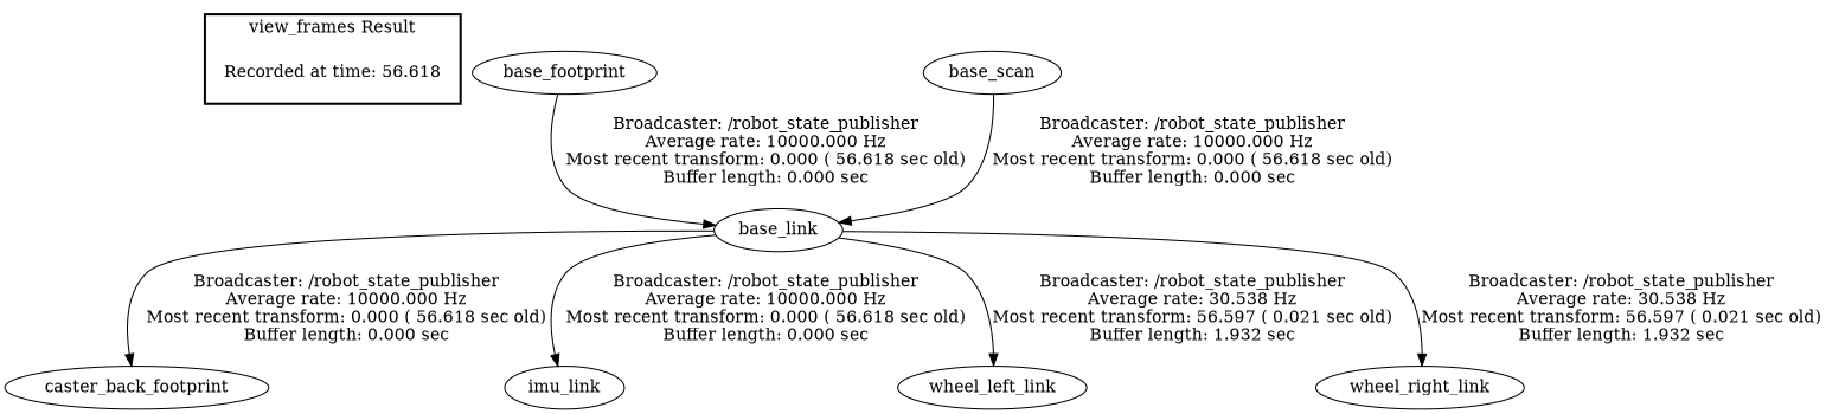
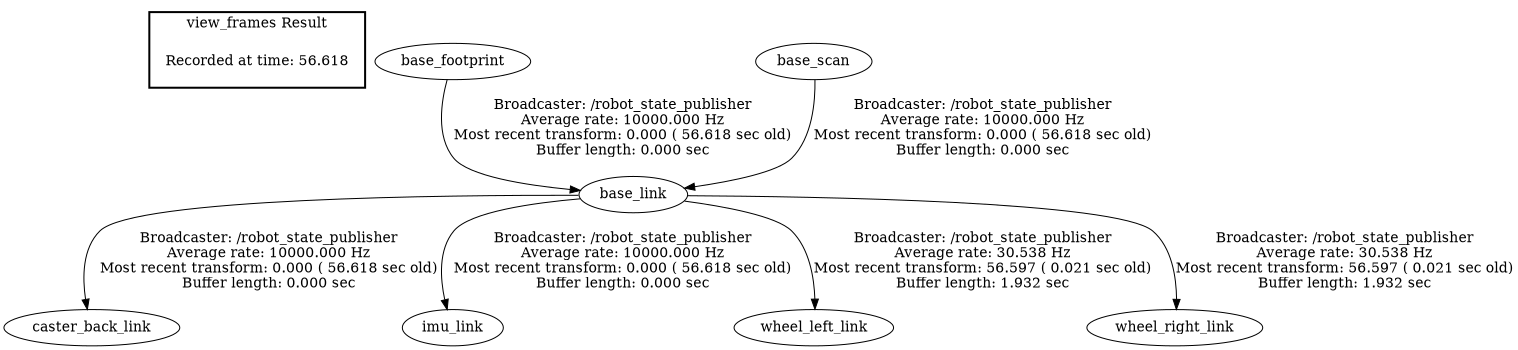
  digraph {
    "Recorded at time: 56.618" [shape=plaintext]
    base_footprint
    base_link
-   caster_back_link [label=caster_back_footprint]
+   caster_back_link
    imu_link
    wheel_left_link
    wheel_right_link
    base_scan
    subgraph cluster_1 {
      color=black
      label="view_frames Result"
      style=bold
      "Recorded at time: 56.618"
    }
    base_footprint -> base_link [label="Broadcaster: /robot_state_publisher\nAverage rate: 10000.000 Hz\nMost recent transform: 0.000 ( 56.618 sec old)\nBuffer length: 0.000 sec\n"]
    base_link -> caster_back_link [label="Broadcaster: /robot_state_publisher\nAverage rate: 10000.000 Hz\nMost recent transform: 0.000 ( 56.618 sec old)\nBuffer length: 0.000 sec\n"]
    base_link -> imu_link [label="Broadcaster: /robot_state_publisher\nAverage rate: 10000.000 Hz\nMost recent transform: 0.000 ( 56.618 sec old)\nBuffer length: 0.000 sec\n"]
    base_link -> wheel_left_link [label="Broadcaster: /robot_state_publisher\nAverage rate: 30.538 Hz\nMost recent transform: 56.597 ( 0.021 sec old)\nBuffer length: 1.932 sec\n"]
    base_link -> wheel_right_link [label="Broadcaster: /robot_state_publisher\nAverage rate: 30.538 Hz\nMost recent transform: 56.597 ( 0.021 sec old)\nBuffer length: 1.932 sec\n"]
    base_scan -> base_link [label="Broadcaster: /robot_state_publisher\nAverage rate: 10000.000 Hz\nMost recent transform: 0.000 ( 56.618 sec old)\nBuffer length: 0.000 sec\n"]
  }
